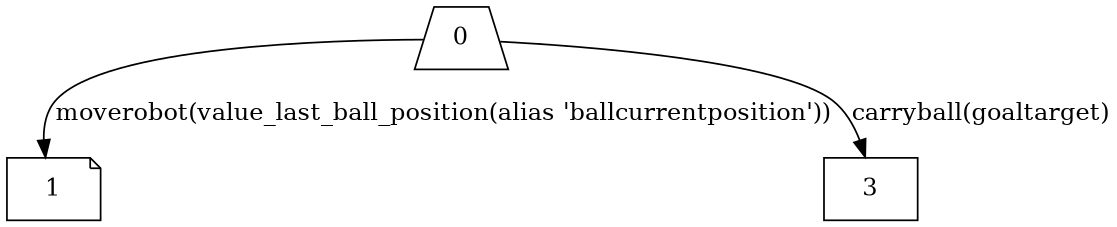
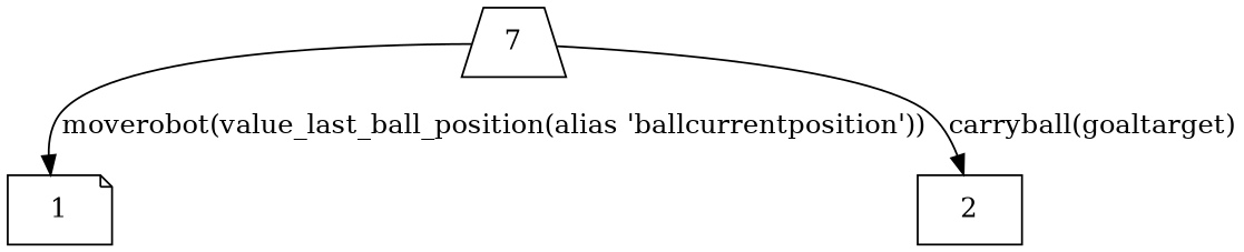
  strict digraph {
    node [color=black]
    edge [color=black]
-   0 [shape=trapezium]
+   0 [shape=trapezium label=7]
    1 [shape=note]
-   2 [shape=box label=3]
+   2 [shape=box]
    0 -> 1 [label="moverobot(value_last_ball_position(alias 'ballcurrentposition'))"]
    0 -> 2 [label="carryball(goaltarget)"]
  }
